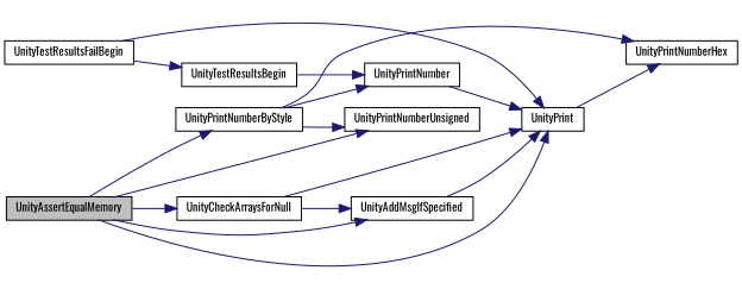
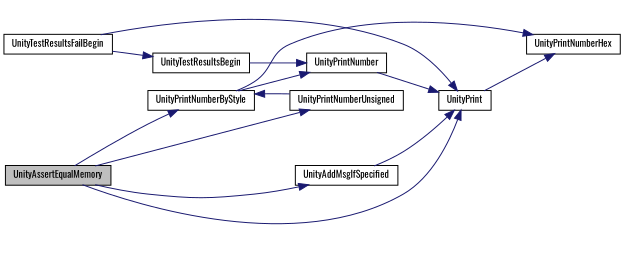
  digraph {
    fontname=Oswald
    rankdir=LR
    node [color=black fillcolor=white fontname=Oswald fontsize=10 shape=record style=filled]
    edge [color=midnightblue fontname=Oswald fontsize=10 labelfontname=Helvetica labelfontsize=10 style=solid]
    n1 [fillcolor=grey75 fontcolor=black height=0.2 label=UnityAssertEqualMemory width=0.4]
    n2 [height=0.2 label=UnityPrint width=0.4]
    n3 [height=0.2 label=UnityAddMsgIfSpecified width=0.4]
-   n4 [height=0.2 label=UnityCheckArraysForNull width=0.4]
    n5 [height=0.2 label=UnityPrintNumberByStyle width=0.4]
    n6 [height=0.2 label=UnityPrintNumberUnsigned width=0.4]
    n7 [height=0.2 label=UnityTestResultsFailBegin width=0.4]
    n8 [height=0.2 label=UnityTestResultsBegin width=0.4]
    n9 [height=0.2 label=UnityPrintNumberHex width=0.4]
    n10 [height=0.2 label=UnityPrintNumber width=0.4]
    n1 -> n2
    n1 -> n3
-   n1 -> n4
    n1 -> n5
    n1 -> n6
    n2 -> n9
    n3 -> n2
-   n4 -> n2
-   n4 -> n3
-   n5 -> n6
+   n6 -> n5
    n5 -> n9
    n5 -> n10
    n7 -> n2
    n7 -> n8
    n8 -> n10
    n10 -> n2
  }
